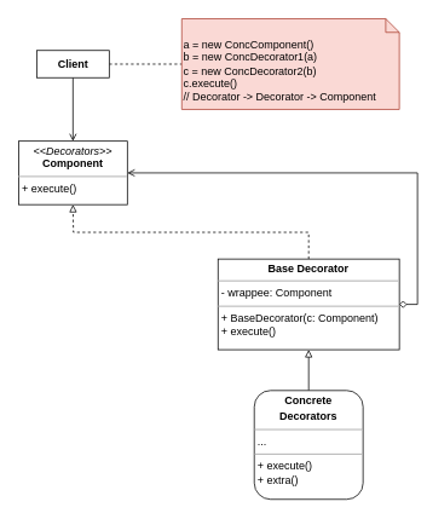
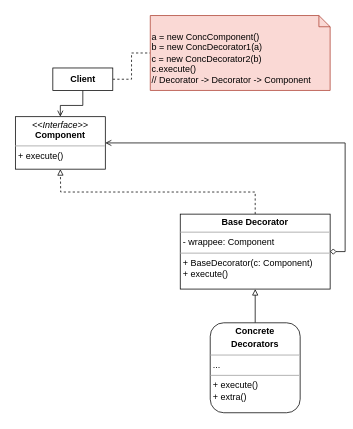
  <mxCell id="0" />
  <mxCell id="1" parent="0" />
- <mxCell id="2" value="&lt;p style=&quot;margin:0px;margin-top:4px;text-align:center;&quot;&gt;&lt;i&gt;&amp;lt;&amp;lt;Decorators&amp;gt;&amp;gt;&lt;/i&gt;&lt;br&gt;&lt;b&gt;Component&lt;/b&gt;&lt;/p&gt;&lt;hr size=&quot;1&quot;&gt;&lt;p style=&quot;margin:0px;margin-left:4px;&quot;&gt;+ execute()&lt;/p&gt;" style="verticalAlign=top;align=left;overflow=fill;fontSize=12;fontFamily=Helvetica;html=1;" vertex="1" parent="1"><mxGeometry x="20" y="155" width="120" height="70" as="geometry" /></mxCell>
+ <mxCell id="2" value="&lt;p style=&quot;margin:0px;margin-top:4px;text-align:center;&quot;&gt;&lt;i&gt;&amp;lt;&amp;lt;Interface&amp;gt;&amp;gt;&lt;/i&gt;&lt;br&gt;&lt;b&gt;Component&lt;/b&gt;&lt;/p&gt;&lt;hr size=&quot;1&quot;&gt;&lt;p style=&quot;margin:0px;margin-left:4px;&quot;&gt;+ execute()&lt;/p&gt;" style="verticalAlign=top;align=left;overflow=fill;fontSize=12;fontFamily=Helvetica;html=1;" vertex="1" parent="1"><mxGeometry x="20" y="155" width="120" height="70" as="geometry" /></mxCell>
  <mxCell id="3" style="edgeStyle=orthogonalEdgeStyle;rounded=0;orthogonalLoop=1;jettySize=auto;html=1;exitX=0.5;exitY=0;exitDx=0;exitDy=0;dashed=1;endArrow=block;endFill=0;" edge="1" parent="1" source="5"><mxGeometry relative="1" as="geometry"><mxPoint x="80" y="225" as="targetPoint" /></mxGeometry></mxCell>
  <mxCell id="4" style="edgeStyle=orthogonalEdgeStyle;rounded=0;orthogonalLoop=1;jettySize=auto;html=1;exitX=1;exitY=0.5;exitDx=0;exitDy=0;entryX=1;entryY=0.5;entryDx=0;entryDy=0;endArrow=open;endFill=0;startArrow=diamond;startFill=0;" edge="1" parent="1" source="5" target="2"><mxGeometry relative="1" as="geometry" /></mxCell>
  <mxCell id="5" value="&lt;p style=&quot;margin:0px;margin-top:4px;text-align:center;&quot;&gt;&lt;b&gt;Base Decorator&lt;/b&gt;&lt;/p&gt;&lt;hr size=&quot;1&quot;&gt;&lt;p style=&quot;margin:0px;margin-left:4px;&quot;&gt;- wrappee: Component&lt;/p&gt;&lt;hr size=&quot;1&quot;&gt;&lt;p style=&quot;margin:0px;margin-left:4px;&quot;&gt;+ BaseDecorator(c: Component)&lt;/p&gt;&lt;p style=&quot;margin:0px;margin-left:4px;&quot;&gt;+ execute()&lt;br&gt;&lt;/p&gt;" style="verticalAlign=top;align=left;overflow=fill;fontSize=12;fontFamily=Helvetica;html=1;" vertex="1" parent="1"><mxGeometry x="240" y="285" width="200" height="100" as="geometry" /></mxCell>
  <mxCell id="6" style="edgeStyle=orthogonalEdgeStyle;rounded=0;orthogonalLoop=1;jettySize=auto;html=1;exitX=0.5;exitY=0;exitDx=0;exitDy=0;entryX=0.5;entryY=1;entryDx=0;entryDy=0;endArrow=block;endFill=0;" edge="1" parent="1" source="7" target="5"><mxGeometry relative="1" as="geometry" /></mxCell>
  <mxCell id="7" value="&lt;p style=&quot;margin:0px;margin-top:4px;text-align:center;&quot;&gt;&lt;b&gt;Concrete&lt;/b&gt;&lt;/p&gt;&lt;p style=&quot;margin:0px;margin-top:4px;text-align:center;&quot;&gt;&lt;b&gt;Decorators&lt;/b&gt;&lt;/p&gt;&lt;hr size=&quot;1&quot;&gt;&lt;p style=&quot;margin:0px;margin-left:4px;&quot;&gt;...&lt;/p&gt;&lt;hr size=&quot;1&quot;&gt;&lt;p style=&quot;margin:0px;margin-left:4px;&quot;&gt;+ execute()&lt;/p&gt;&lt;p style=&quot;margin:0px;margin-left:4px;&quot;&gt;+ extra()&lt;/p&gt;" style="verticalAlign=top;align=left;overflow=fill;fontSize=12;fontFamily=Helvetica;html=1;rounded=1;" vertex="1" parent="1"><mxGeometry x="280" y="430" width="120" height="120" as="geometry" /></mxCell>
  <mxCell id="8" style="edgeStyle=orthogonalEdgeStyle;rounded=0;orthogonalLoop=1;jettySize=auto;html=1;exitX=0.5;exitY=1;exitDx=0;exitDy=0;endArrow=open;endFill=0;" edge="1" parent="1" source="10" target="2"><mxGeometry relative="1" as="geometry" /></mxCell>
  <mxCell id="9" style="edgeStyle=orthogonalEdgeStyle;rounded=0;orthogonalLoop=1;jettySize=auto;html=1;exitX=1;exitY=0.5;exitDx=0;exitDy=0;entryX=0;entryY=0.5;entryDx=0;entryDy=0;entryPerimeter=0;dashed=1;startArrow=none;startFill=0;endArrow=none;endFill=0;" edge="1" parent="1" source="10" target="11"><mxGeometry relative="1" as="geometry" /></mxCell>
- <mxCell id="10" value="&lt;b&gt;Client&lt;/b&gt;" style="html=1;" vertex="1" parent="1"><mxGeometry x="40" y="55" width="80" height="30" as="geometry" /></mxCell>
+ <mxCell id="10" value="&lt;b&gt;Client&lt;/b&gt;" style="html=1;" vertex="1" parent="1"><mxGeometry x="70" y="90" width="80" height="30" as="geometry" /></mxCell>
  <mxCell id="11" value="a = new ConcComponent()&lt;br&gt;b = new ConcDecorator1(a)&lt;br&gt;c = new ConcDecorator2(b)&lt;br&gt;c.execute()&lt;br&gt;// Decorator -&amp;gt; Decorator -&amp;gt; Component" style="shape=note2;boundedLbl=1;whiteSpace=wrap;html=1;size=15;verticalAlign=top;align=left;fillColor=#fad9d5;strokeColor=#ae4132;" vertex="1" parent="1"><mxGeometry x="200" y="20" width="240" height="100" as="geometry" /></mxCell>
